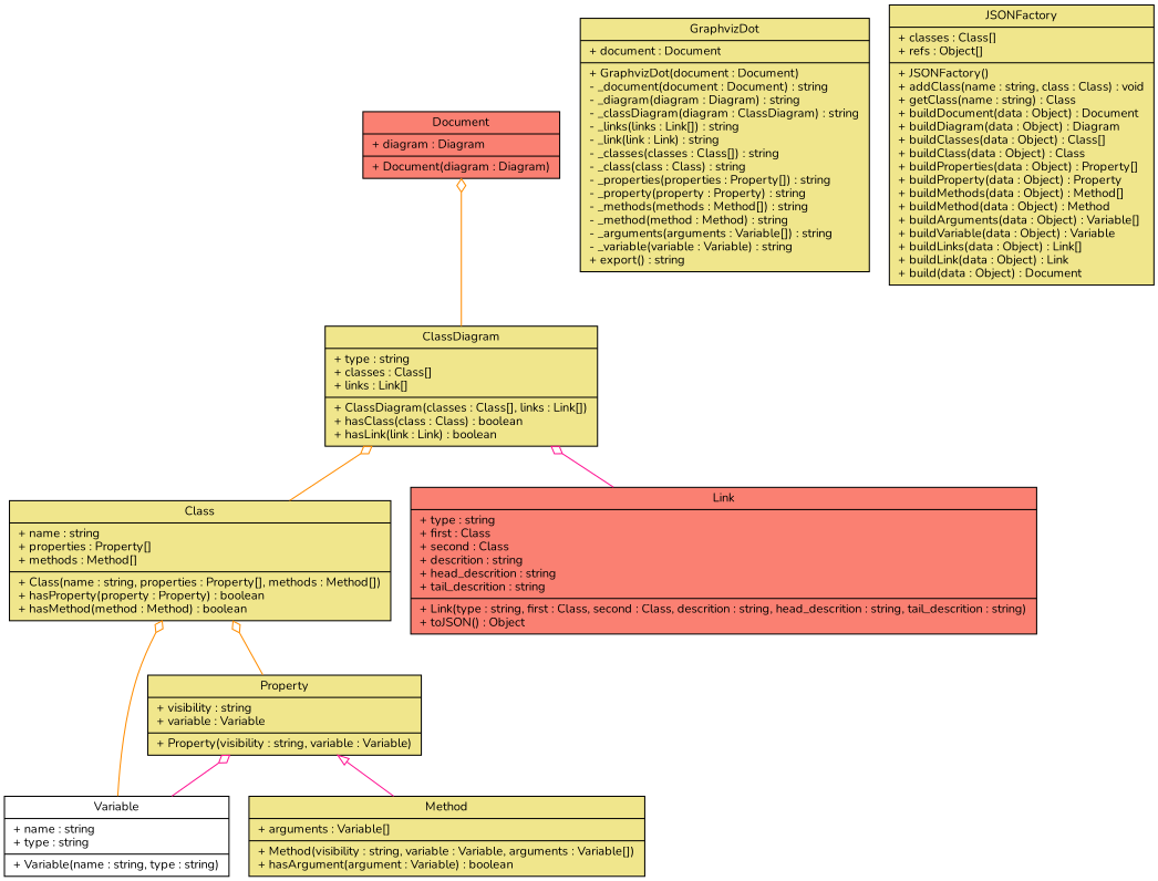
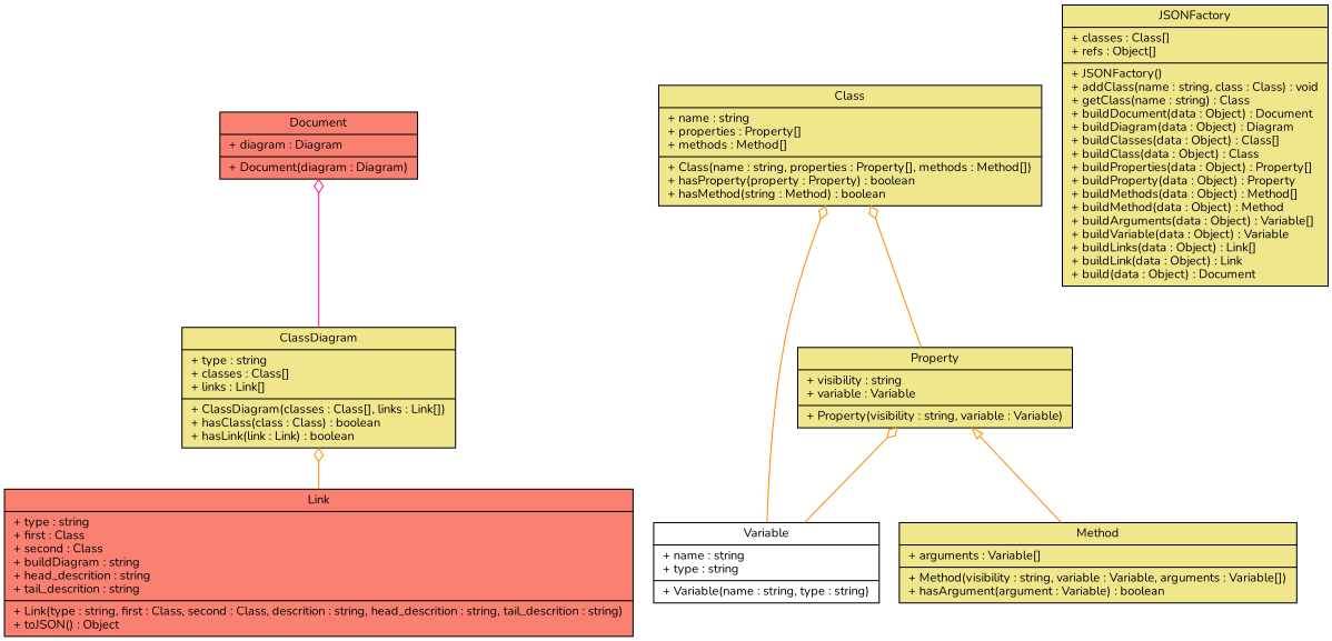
  digraph {
    fontname=Nunito
    node [fillcolor=khaki fontname=Nunito fontsize=11 shape=record style=filled]
    edge [arrowhead=none arrowtail=odiamond color=darkorange dir=both fontname=Nunito fontsize=11]
    n1 [fillcolor=salmon label="{Document|+ diagram : Diagram \l|+ Document(diagram : Diagram)\l}"]
    n2 [label="{ClassDiagram|+ type : string \l+ classes : Class[] \l+ links : Link[] \l|+ ClassDiagram(classes : Class[], links : Link[])\l+ hasClass(class : Class) : boolean\l+ hasLink(link : Link) : boolean\l}"]
-   n3 [label="{Class|+ name : string \l+ properties : Property[] \l+ methods : Method[] \l|+ Class(name : string, properties : Property[], methods : Method[])\l+ hasProperty(property : Property) : boolean\l+ hasMethod(method : Method) : boolean\l}"]
-   n4 [fillcolor=salmon label="{Link|+ type : string \l+ first : Class \l+ second : Class \l+ descrition : string \l+ head_descrition : string \l+ tail_descrition : string \l|+ Link(type : string, first : Class, second : Class, descrition : string, head_descrition : string, tail_descrition : string)\l+ toJSON() : Object\l}"]
+   n3 [label="{Class|+ name : string \l+ properties : Property[] \l+ methods : Method[] \l|+ Class(name : string, properties : Property[], methods : Method[])\l+ hasProperty(property : Property) : boolean\l+ hasMethod(string : Method) : boolean\l}"]
+   n4 [fillcolor=salmon label="{Link|+ type : string \l+ first : Class \l+ second : Class \l+ buildDiagram : string \l+ head_descrition : string \l+ tail_descrition : string \l|+ Link(type : string, first : Class, second : Class, descrition : string, head_descrition : string, tail_descrition : string)\l+ toJSON() : Object\l}"]
    n5 [label="{Property|+ visibility : string \l+ variable : Variable \l|+ Property(visibility : string, variable : Variable)\l}"]
    n6 [fillcolor=white label="{Variable|+ name : string \l+ type : string \l|+ Variable(name : string, type : string)\l}"]
    n7 [label="{Method|+ arguments : Variable[] \l|+ Method(visibility : string, variable : Variable, arguments : Variable[])\l+ hasArgument(argument : Variable) : boolean\l}"]
-   n8 [label="{GraphvizDot|+ document : Document \l|+ GraphvizDot(document : Document)\l- _document(document : Document) : string\l- _diagram(diagram : Diagram) : string\l- _classDiagram(diagram : ClassDiagram) : string\l- _links(links : Link[]) : string\l- _link(link : Link) : string\l- _classes(classes : Class[]) : string\l- _class(class : Class) : string\l- _properties(properties : Property[]) : string\l- _property(property : Property) : string\l- _methods(methods : Method[]) : string\l- _method(method : Method) : string\l- _arguments(arguments : Variable[]) : string\l- _variable(variable : Variable) : string\l+ export() : string\l}"]
    n9 [label="{JSONFactory|+ classes : Class[] \l+ refs : Object[] \l|+ JSONFactory()\l+ addClass(name : string, class : Class) : void\l+ getClass(name : string) : Class\l+ buildDocument(data : Object) : Document\l+ buildDiagram(data : Object) : Diagram\l+ buildClasses(data : Object) : Class[]\l+ buildClass(data : Object) : Class\l+ buildProperties(data : Object) : Property[]\l+ buildProperty(data : Object) : Property\l+ buildMethods(data : Object) : Method[]\l+ buildMethod(data : Object) : Method\l+ buildArguments(data : Object) : Variable[]\l+ buildVariable(data : Object) : Variable\l+ buildLinks(data : Object) : Link[]\l+ buildLink(data : Object) : Link\l+ build(data : Object) : Document\l}"]
-   n1 -> n2
-   n2 -> n3
-   n2 -> n4 [color=deeppink]
+   n1 -> n2 [color=deeppink]
+   n2 -> n4
    n3 -> n5
    n3 -> n6
-   n5 -> n6 [color=deeppink]
-   n5 -> n7 [arrowtail=onormal color=deeppink]
+   n5 -> n6
+   n5 -> n7 [arrowtail=onormal]
  }
